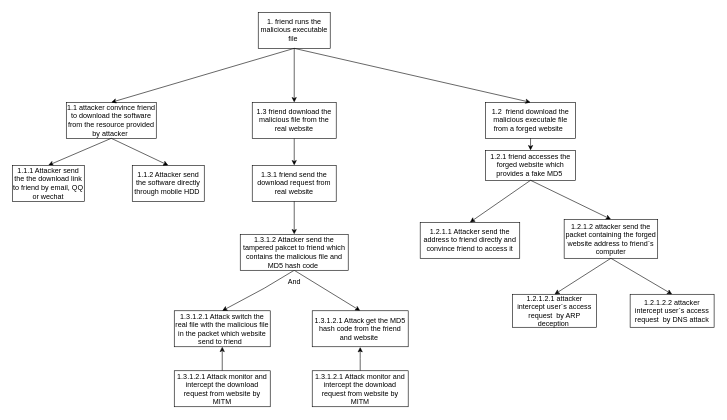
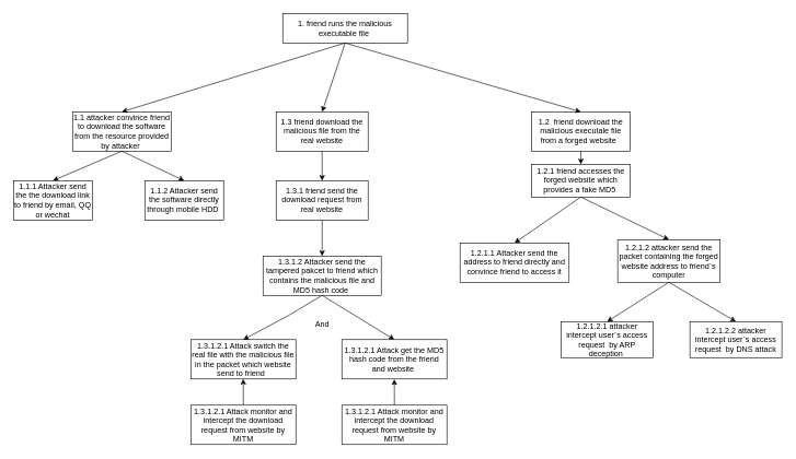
  <mxCell id="0" />
  <mxCell id="1" parent="0" />
- <mxCell id="2" value="1. friend runs the malicious executable file&amp;nbsp;" style="rounded=0;whiteSpace=wrap;html=1;" parent="1" vertex="1"><mxGeometry x="430" y="20" width="120" height="60" as="geometry" /></mxCell>
+ <mxCell id="2" value="1. friend runs the malicious executable file&amp;nbsp;" style="rounded=0;whiteSpace=wrap;html=1;" parent="1" vertex="1"><mxGeometry x="430" y="20" width="190" height="45" as="geometry" /></mxCell>
  <mxCell id="3" value="1.1 attacker convince friend to download the software from the resource provided by attacker&amp;nbsp;" style="rounded=0;whiteSpace=wrap;html=1;" parent="1" vertex="1"><mxGeometry x="110" y="170" width="150" height="60" as="geometry" /></mxCell>
  <mxCell id="4" value="" style="endArrow=classic;html=1;exitX=0.5;exitY=1;exitDx=0;exitDy=0;entryX=0.5;entryY=0;entryDx=0;entryDy=0;" parent="1" source="2" target="3" edge="1"><mxGeometry width="50" height="50" relative="1" as="geometry"><mxPoint x="530" y="310" as="sourcePoint" /><mxPoint x="580" y="260" as="targetPoint" /></mxGeometry></mxCell>
  <mxCell id="5" value="1.2&amp;nbsp; friend download the malicious executale file from a forged website&amp;nbsp;&amp;nbsp;" style="rounded=0;whiteSpace=wrap;html=1;" parent="1" vertex="1"><mxGeometry x="809" y="170" width="150" height="60" as="geometry" /></mxCell>
  <mxCell id="6" value="" style="endArrow=classic;html=1;exitX=0.5;exitY=1;exitDx=0;exitDy=0;entryX=0.5;entryY=0;entryDx=0;entryDy=0;" parent="1" source="2" target="5" edge="1"><mxGeometry width="50" height="50" relative="1" as="geometry"><mxPoint x="550" y="120" as="sourcePoint" /><mxPoint x="600" y="70" as="targetPoint" /></mxGeometry></mxCell>
  <mxCell id="7" value="" style="endArrow=classic;html=1;exitX=0.5;exitY=1;exitDx=0;exitDy=0;entryX=0.5;entryY=0;entryDx=0;entryDy=0;" parent="1" source="2" target="29" edge="1"><mxGeometry width="50" height="50" relative="1" as="geometry"><mxPoint x="600" y="120" as="sourcePoint" /><mxPoint x="930" y="50" as="targetPoint" /></mxGeometry></mxCell>
  <mxCell id="8" value="" style="endArrow=classic;html=1;exitX=0.5;exitY=1;exitDx=0;exitDy=0;entryX=0.5;entryY=0;entryDx=0;entryDy=0;" parent="1" source="3" target="9" edge="1"><mxGeometry width="50" height="50" relative="1" as="geometry"><mxPoint x="210" y="275" as="sourcePoint" /><mxPoint x="90" y="275" as="targetPoint" /></mxGeometry></mxCell>
  <mxCell id="9" value="1.1.1 Attacker send the the download link to friend by email, QQ or wechat" style="rounded=0;whiteSpace=wrap;html=1;" parent="1" vertex="1"><mxGeometry x="20" y="275" width="120" height="60" as="geometry" /></mxCell>
  <mxCell id="10" value="1.1.2 Attacker send the software directly through mobile HDD&amp;nbsp;" style="rounded=0;whiteSpace=wrap;html=1;" parent="1" vertex="1"><mxGeometry x="220" y="275" width="120" height="60" as="geometry" /></mxCell>
  <mxCell id="11" value="" style="endArrow=classic;html=1;exitX=0.5;exitY=1;exitDx=0;exitDy=0;entryX=0.5;entryY=0;entryDx=0;entryDy=0;" parent="1" source="3" target="10" edge="1"><mxGeometry width="50" height="50" relative="1" as="geometry"><mxPoint x="180" y="245" as="sourcePoint" /><mxPoint x="230" y="195" as="targetPoint" /></mxGeometry></mxCell>
  <mxCell id="12" value="1.2.1 friend accesses the forged website which provides a fake MD5&amp;nbsp;" style="rounded=0;whiteSpace=wrap;html=1;" parent="1" vertex="1"><mxGeometry x="809" y="250" width="150" height="50" as="geometry" /></mxCell>
  <mxCell id="13" value="1.2.1.1 Attacker send the address to friend directly and convince friend to access it" style="rounded=0;whiteSpace=wrap;html=1;" parent="1" vertex="1"><mxGeometry x="700" y="370" width="166" height="60" as="geometry" /></mxCell>
  <mxCell id="14" value="1.2.1.2.1 attacker intercept user`s access request&amp;nbsp; by ARP deception&amp;nbsp;" style="rounded=0;whiteSpace=wrap;html=1;" parent="1" vertex="1"><mxGeometry x="854" y="490" width="140" height="55" as="geometry" /></mxCell>
  <mxCell id="15" value="" style="endArrow=classic;html=1;exitX=0.5;exitY=1;exitDx=0;exitDy=0;entryX=0.5;entryY=0;entryDx=0;entryDy=0;" parent="1" source="5" target="12" edge="1"><mxGeometry width="50" height="50" relative="1" as="geometry"><mxPoint x="864" y="330" as="sourcePoint" /><mxPoint x="914" y="280" as="targetPoint" /></mxGeometry></mxCell>
  <mxCell id="16" value="" style="endArrow=classic;html=1;exitX=0.5;exitY=1;exitDx=0;exitDy=0;entryX=0.5;entryY=0;entryDx=0;entryDy=0;" parent="1" target="13" edge="1" source="12"><mxGeometry width="50" height="50" relative="1" as="geometry"><mxPoint x="884" y="340" as="sourcePoint" /><mxPoint x="770" y="350" as="targetPoint" /></mxGeometry></mxCell>
  <mxCell id="17" value="1.2.1.2 attacker send the packet containing the forged website address to friend`s computer" style="rounded=0;whiteSpace=wrap;html=1;" vertex="1" parent="1"><mxGeometry x="940" y="365" width="156" height="65" as="geometry" /></mxCell>
  <mxCell id="18" value="" style="endArrow=classic;html=1;exitX=0.5;exitY=1;exitDx=0;exitDy=0;entryX=0.5;entryY=0;entryDx=0;entryDy=0;" edge="1" parent="1" source="17" target="14"><mxGeometry width="50" height="50" relative="1" as="geometry"><mxPoint x="1074" y="345" as="sourcePoint" /><mxPoint x="954" y="345" as="targetPoint" /></mxGeometry></mxCell>
  <mxCell id="19" value="" style="endArrow=classic;html=1;entryX=0.5;entryY=0;entryDx=0;entryDy=0;" edge="1" parent="1" target="17"><mxGeometry width="50" height="50" relative="1" as="geometry"><mxPoint x="884" y="300" as="sourcePoint" /><mxPoint x="834" y="360" as="targetPoint" /></mxGeometry></mxCell>
  <mxCell id="20" value="1.2.1.2.2 attacker intercept user`s access request&amp;nbsp; by DNS attack" style="rounded=0;whiteSpace=wrap;html=1;" vertex="1" parent="1"><mxGeometry x="1050" y="490" width="140" height="55" as="geometry" /></mxCell>
  <mxCell id="21" value="" style="endArrow=classic;html=1;entryX=0.5;entryY=0;entryDx=0;entryDy=0;exitX=0.5;exitY=1;exitDx=0;exitDy=0;" edge="1" parent="1" source="17" target="20"><mxGeometry width="50" height="50" relative="1" as="geometry"><mxPoint x="884" y="450" as="sourcePoint" /><mxPoint x="824" y="490" as="targetPoint" /></mxGeometry></mxCell>
  <mxCell id="22" value="1.3.1 friend send the download request from real website" style="rounded=0;whiteSpace=wrap;html=1;" vertex="1" parent="1"><mxGeometry x="420" y="275" width="140" height="60" as="geometry" /></mxCell>
  <mxCell id="23" value="1.3.1.2.1 Attack switch the real file with the malicious file in the packet which website send to friend&amp;nbsp;&amp;nbsp;" style="rounded=0;whiteSpace=wrap;html=1;" vertex="1" parent="1"><mxGeometry x="290" y="517.5" width="160" height="60" as="geometry" /></mxCell>
  <mxCell id="24" value="" style="edgeStyle=none;rounded=0;orthogonalLoop=1;jettySize=auto;html=1;exitX=0.5;exitY=1;exitDx=0;exitDy=0;entryX=0.5;entryY=0;entryDx=0;entryDy=0;" edge="1" parent="1" source="26" target="23"><mxGeometry relative="1" as="geometry"><mxPoint x="570" y="510" as="targetPoint" /><Array as="points"><mxPoint x="440" y="480" /></Array></mxGeometry></mxCell>
  <mxCell id="25" style="rounded=0;orthogonalLoop=1;jettySize=auto;html=1;exitX=0.5;exitY=1;exitDx=0;exitDy=0;entryX=0.5;entryY=0;entryDx=0;entryDy=0;" edge="1" parent="1" source="26" target="32"><mxGeometry relative="1" as="geometry"><mxPoint x="550" y="520" as="targetPoint" /></mxGeometry></mxCell>
  <mxCell id="26" value="1.3.1.2 Attacker send the tampered pakcet to friend which contains the malicious file and MD5 hash code&amp;nbsp;" style="rounded=0;whiteSpace=wrap;html=1;" vertex="1" parent="1"><mxGeometry x="400" y="390" width="180" height="60" as="geometry" /></mxCell>
  <mxCell id="27" style="rounded=0;orthogonalLoop=1;jettySize=auto;html=1;entryX=0.5;entryY=0;entryDx=0;entryDy=0;exitX=0.5;exitY=1;exitDx=0;exitDy=0;" edge="1" parent="1" source="22" target="26"><mxGeometry relative="1" as="geometry"><mxPoint x="545" y="370" as="sourcePoint" /><mxPoint x="440" y="420" as="targetPoint" /></mxGeometry></mxCell>
  <mxCell id="28" style="edgeStyle=none;rounded=0;orthogonalLoop=1;jettySize=auto;html=1;entryX=0.5;entryY=0;entryDx=0;entryDy=0;exitX=0.5;exitY=1;exitDx=0;exitDy=0;" edge="1" parent="1" source="29" target="22"><mxGeometry relative="1" as="geometry" /></mxCell>
  <mxCell id="29" value="1.3 friend download the malicious file from the real website" style="rounded=0;whiteSpace=wrap;html=1;" vertex="1" parent="1"><mxGeometry x="420" y="170" width="140" height="60" as="geometry" /></mxCell>
  <mxCell id="30" style="edgeStyle=orthogonalEdgeStyle;rounded=0;orthogonalLoop=1;jettySize=auto;html=1;entryX=0.5;entryY=1;entryDx=0;entryDy=0;" edge="1" parent="1" source="31" target="23"><mxGeometry relative="1" as="geometry" /></mxCell>
  <mxCell id="31" value="1.3.1.2.1 Attack monitor and intercept the download request from website by MITM" style="rounded=0;whiteSpace=wrap;html=1;" vertex="1" parent="1"><mxGeometry x="290" y="617.5" width="160" height="60" as="geometry" /></mxCell>
  <mxCell id="32" value="1.3.1.2.1 Attack get the MD5 hash code from the friend and website&amp;nbsp;" style="rounded=0;whiteSpace=wrap;html=1;" vertex="1" parent="1"><mxGeometry x="520" y="517.5" width="160" height="60" as="geometry" /></mxCell>
- <mxCell id="33" value="And" style="text;html=1;align=center;verticalAlign=middle;resizable=0;points=[];autosize=1;" vertex="1" parent="1"><mxGeometry x="470" y="460" width="40" height="20" as="geometry" /></mxCell>
+ <mxCell id="33" value="And" style="text;html=1;align=center;verticalAlign=middle;resizable=0;points=[];autosize=1;" vertex="1" parent="1"><mxGeometry x="470" y="485" width="40" height="20" as="geometry" /></mxCell>
  <mxCell id="34" style="edgeStyle=orthogonalEdgeStyle;rounded=0;orthogonalLoop=1;jettySize=auto;html=1;" edge="1" parent="1" source="35"><mxGeometry relative="1" as="geometry"><mxPoint x="600" y="578" as="targetPoint" /></mxGeometry></mxCell>
  <mxCell id="35" value="1.3.1.2.1 Attack monitor and intercept the download request from website by MITM" style="rounded=0;whiteSpace=wrap;html=1;" vertex="1" parent="1"><mxGeometry x="520" y="617.5" width="160" height="60" as="geometry" /></mxCell>
